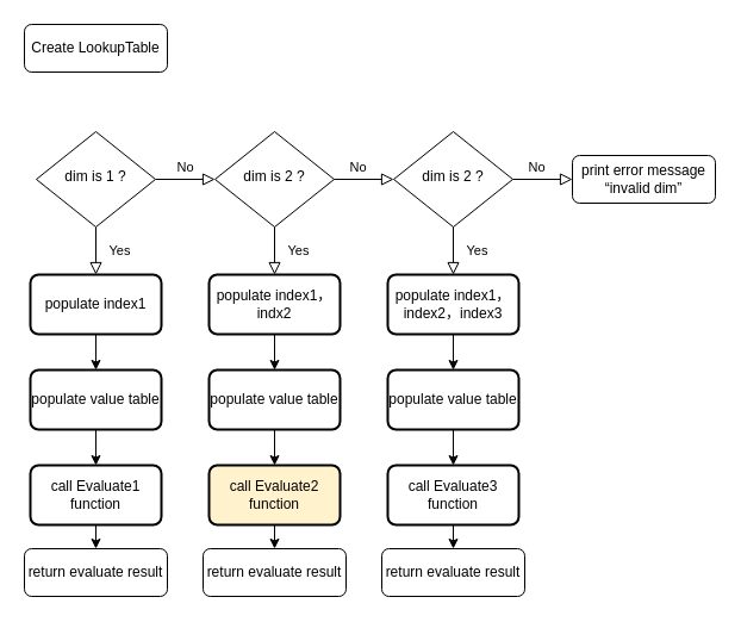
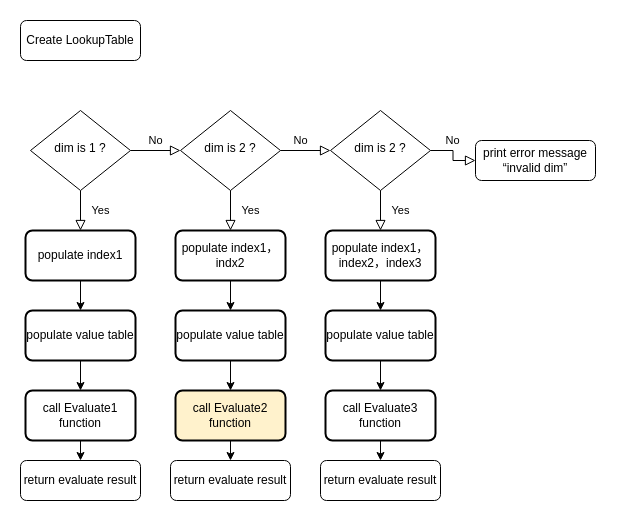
  <mxCell id="0" />
  <mxCell id="1" parent="0" />
  <mxCell id="2" value="Create LookupTable" style="rounded=1;whiteSpace=wrap;html=1;fontSize=12;glass=0;strokeWidth=1;shadow=0;" parent="1" vertex="1"><mxGeometry x="20" y="20" width="120" height="40" as="geometry" /></mxCell>
  <mxCell id="3" value="Yes" style="rounded=0;html=1;jettySize=auto;orthogonalLoop=1;fontSize=11;endArrow=block;endFill=0;endSize=8;strokeWidth=1;shadow=0;labelBackgroundColor=none;edgeStyle=orthogonalEdgeStyle;entryX=0.5;entryY=0;entryDx=0;entryDy=0;" parent="1" source="5" target="15" edge="1"><mxGeometry y="20" relative="1" as="geometry"><mxPoint as="offset" /><mxPoint x="80" y="230" as="targetPoint" /></mxGeometry></mxCell>
  <mxCell id="4" value="No" style="edgeStyle=orthogonalEdgeStyle;rounded=0;html=1;jettySize=auto;orthogonalLoop=1;fontSize=11;endArrow=block;endFill=0;endSize=8;strokeWidth=1;shadow=0;labelBackgroundColor=none;entryX=0;entryY=0.5;entryDx=0;entryDy=0;" parent="1" source="5" target="7" edge="1"><mxGeometry y="10" relative="1" as="geometry"><mxPoint as="offset" /><mxPoint x="180" y="150" as="targetPoint" /></mxGeometry></mxCell>
  <mxCell id="5" value="dim is 1 ?" style="rhombus;whiteSpace=wrap;html=1;shadow=0;fontFamily=Helvetica;fontSize=12;align=center;strokeWidth=1;spacing=6;spacingTop=-4;" parent="1" vertex="1"><mxGeometry x="30" y="110" width="100" height="80" as="geometry" /></mxCell>
  <mxCell id="6" value="return evaluate result" style="rounded=1;whiteSpace=wrap;html=1;fontSize=12;glass=0;strokeWidth=1;shadow=0;" parent="1" vertex="1"><mxGeometry x="20" y="460" width="120" height="40" as="geometry" /></mxCell>
  <mxCell id="7" value="dim is 2 ?" style="rhombus;whiteSpace=wrap;html=1;shadow=0;fontFamily=Helvetica;fontSize=12;align=center;strokeWidth=1;spacing=6;spacingTop=-4;" vertex="1" parent="1"><mxGeometry x="180" y="110" width="100" height="80" as="geometry" /></mxCell>
  <mxCell id="8" value="Yes" style="rounded=0;html=1;jettySize=auto;orthogonalLoop=1;fontSize=11;endArrow=block;endFill=0;endSize=8;strokeWidth=1;shadow=0;labelBackgroundColor=none;edgeStyle=orthogonalEdgeStyle;exitX=0.5;exitY=1;exitDx=0;exitDy=0;entryX=0.5;entryY=0;entryDx=0;entryDy=0;" edge="1" parent="1" source="7" target="22"><mxGeometry y="20" relative="1" as="geometry"><mxPoint as="offset" /><mxPoint x="229.89" y="190" as="sourcePoint" /><mxPoint x="229.89" y="230" as="targetPoint" /></mxGeometry></mxCell>
  <mxCell id="9" value="No" style="edgeStyle=orthogonalEdgeStyle;rounded=0;html=1;jettySize=auto;orthogonalLoop=1;fontSize=11;endArrow=block;endFill=0;endSize=8;strokeWidth=1;shadow=0;labelBackgroundColor=none;entryX=0;entryY=0.5;entryDx=0;entryDy=0;exitX=1;exitY=0.5;exitDx=0;exitDy=0;" edge="1" parent="1" source="7" target="10"><mxGeometry x="-0.203" y="10" relative="1" as="geometry"><mxPoint as="offset" /><mxPoint x="280" y="149.83" as="sourcePoint" /><mxPoint x="330" y="149.83" as="targetPoint" /></mxGeometry></mxCell>
  <mxCell id="10" value="dim is 2 ?" style="rhombus;whiteSpace=wrap;html=1;shadow=0;fontFamily=Helvetica;fontSize=12;align=center;strokeWidth=1;spacing=6;spacingTop=-4;" vertex="1" parent="1"><mxGeometry x="330" y="110" width="100" height="80" as="geometry" /></mxCell>
  <mxCell id="11" value="Yes" style="rounded=0;html=1;jettySize=auto;orthogonalLoop=1;fontSize=11;endArrow=block;endFill=0;endSize=8;strokeWidth=1;shadow=0;labelBackgroundColor=none;edgeStyle=orthogonalEdgeStyle;exitX=0.5;exitY=1;exitDx=0;exitDy=0;entryX=0.5;entryY=0;entryDx=0;entryDy=0;" edge="1" parent="1" source="10" target="29"><mxGeometry y="20" relative="1" as="geometry"><mxPoint as="offset" /><mxPoint x="379.89" y="190" as="sourcePoint" /><mxPoint x="379.89" y="230" as="targetPoint" /></mxGeometry></mxCell>
  <mxCell id="12" value="No" style="edgeStyle=orthogonalEdgeStyle;rounded=0;html=1;jettySize=auto;orthogonalLoop=1;fontSize=11;endArrow=block;endFill=0;endSize=8;strokeWidth=1;shadow=0;labelBackgroundColor=none;entryX=0;entryY=0.5;entryDx=0;entryDy=0;exitX=1;exitY=0.5;exitDx=0;exitDy=0;" edge="1" parent="1" source="10" target="13"><mxGeometry x="-0.203" y="10" relative="1" as="geometry"><mxPoint as="offset" /><mxPoint x="430" y="149.83" as="sourcePoint" /><mxPoint x="480" y="149.83" as="targetPoint" /></mxGeometry></mxCell>
- <mxCell id="13" value="print error message “invalid dim”" style="rounded=1;whiteSpace=wrap;html=1;fontSize=12;glass=0;strokeWidth=1;shadow=0;" vertex="1" parent="1"><mxGeometry x="480" y="130" width="120" height="40" as="geometry" /></mxCell>
+ <mxCell id="13" value="print error message “invalid dim”" style="rounded=1;whiteSpace=wrap;html=1;fontSize=12;glass=0;strokeWidth=1;shadow=0;" vertex="1" parent="1"><mxGeometry x="475" y="140" width="120" height="40" as="geometry" /></mxCell>
  <mxCell id="14" style="edgeStyle=orthogonalEdgeStyle;rounded=0;orthogonalLoop=1;jettySize=auto;html=1;exitX=0.5;exitY=1;exitDx=0;exitDy=0;entryX=0.5;entryY=0;entryDx=0;entryDy=0;" edge="1" parent="1" source="15" target="17"><mxGeometry relative="1" as="geometry" /></mxCell>
  <mxCell id="15" value="populate index1" style="rounded=1;whiteSpace=wrap;html=1;absoluteArcSize=1;arcSize=14;strokeWidth=2;" vertex="1" parent="1"><mxGeometry x="25" y="230" width="110" height="50" as="geometry" /></mxCell>
  <mxCell id="16" style="edgeStyle=orthogonalEdgeStyle;rounded=0;orthogonalLoop=1;jettySize=auto;html=1;exitX=0.5;exitY=1;exitDx=0;exitDy=0;entryX=0.5;entryY=0;entryDx=0;entryDy=0;" edge="1" parent="1" source="17" target="19"><mxGeometry relative="1" as="geometry" /></mxCell>
  <mxCell id="17" value="populate value table" style="rounded=1;whiteSpace=wrap;html=1;absoluteArcSize=1;arcSize=14;strokeWidth=2;" vertex="1" parent="1"><mxGeometry x="25" y="310" width="110" height="50" as="geometry" /></mxCell>
  <mxCell id="18" style="edgeStyle=orthogonalEdgeStyle;rounded=0;orthogonalLoop=1;jettySize=auto;html=1;exitX=0.5;exitY=1;exitDx=0;exitDy=0;entryX=0.5;entryY=0;entryDx=0;entryDy=0;" edge="1" parent="1" source="19" target="6"><mxGeometry relative="1" as="geometry" /></mxCell>
  <mxCell id="19" value="call Evaluate1 function" style="rounded=1;whiteSpace=wrap;html=1;absoluteArcSize=1;arcSize=14;strokeWidth=2;" vertex="1" parent="1"><mxGeometry x="25" y="390" width="110" height="50" as="geometry" /></mxCell>
  <mxCell id="20" value="return evaluate result" style="rounded=1;whiteSpace=wrap;html=1;fontSize=12;glass=0;strokeWidth=1;shadow=0;" vertex="1" parent="1"><mxGeometry x="170" y="460" width="120" height="40" as="geometry" /></mxCell>
  <mxCell id="21" style="edgeStyle=orthogonalEdgeStyle;rounded=0;orthogonalLoop=1;jettySize=auto;html=1;exitX=0.5;exitY=1;exitDx=0;exitDy=0;entryX=0.5;entryY=0;entryDx=0;entryDy=0;" edge="1" parent="1" source="22" target="24"><mxGeometry relative="1" as="geometry" /></mxCell>
  <mxCell id="22" value="populate index1，indx2" style="rounded=1;whiteSpace=wrap;html=1;absoluteArcSize=1;arcSize=14;strokeWidth=2;" vertex="1" parent="1"><mxGeometry x="175" y="230" width="110" height="50" as="geometry" /></mxCell>
  <mxCell id="23" style="edgeStyle=orthogonalEdgeStyle;rounded=0;orthogonalLoop=1;jettySize=auto;html=1;exitX=0.5;exitY=1;exitDx=0;exitDy=0;entryX=0.5;entryY=0;entryDx=0;entryDy=0;" edge="1" parent="1" source="24" target="26"><mxGeometry relative="1" as="geometry" /></mxCell>
  <mxCell id="24" value="populate value table" style="rounded=1;whiteSpace=wrap;html=1;absoluteArcSize=1;arcSize=14;strokeWidth=2;" vertex="1" parent="1"><mxGeometry x="175" y="310" width="110" height="50" as="geometry" /></mxCell>
  <mxCell id="25" style="edgeStyle=orthogonalEdgeStyle;rounded=0;orthogonalLoop=1;jettySize=auto;html=1;exitX=0.5;exitY=1;exitDx=0;exitDy=0;entryX=0.5;entryY=0;entryDx=0;entryDy=0;" edge="1" parent="1" source="26" target="20"><mxGeometry relative="1" as="geometry" /></mxCell>
  <mxCell id="26" value="call Evaluate2 function" style="rounded=1;whiteSpace=wrap;html=1;absoluteArcSize=1;arcSize=14;strokeWidth=2;fillColor=#fff2cc;" vertex="1" parent="1"><mxGeometry x="175" y="390" width="110" height="50" as="geometry" /></mxCell>
  <mxCell id="27" value="return evaluate result" style="rounded=1;whiteSpace=wrap;html=1;fontSize=12;glass=0;strokeWidth=1;shadow=0;" vertex="1" parent="1"><mxGeometry x="320" y="460" width="120" height="40" as="geometry" /></mxCell>
  <mxCell id="28" style="edgeStyle=orthogonalEdgeStyle;rounded=0;orthogonalLoop=1;jettySize=auto;html=1;exitX=0.5;exitY=1;exitDx=0;exitDy=0;entryX=0.5;entryY=0;entryDx=0;entryDy=0;" edge="1" parent="1" source="29" target="31"><mxGeometry relative="1" as="geometry" /></mxCell>
  <mxCell id="29" value="populate index1，index2，index3" style="rounded=1;whiteSpace=wrap;html=1;absoluteArcSize=1;arcSize=14;strokeWidth=2;" vertex="1" parent="1"><mxGeometry x="325" y="230" width="110" height="50" as="geometry" /></mxCell>
  <mxCell id="30" style="edgeStyle=orthogonalEdgeStyle;rounded=0;orthogonalLoop=1;jettySize=auto;html=1;exitX=0.5;exitY=1;exitDx=0;exitDy=0;entryX=0.5;entryY=0;entryDx=0;entryDy=0;" edge="1" parent="1" source="31" target="33"><mxGeometry relative="1" as="geometry" /></mxCell>
  <mxCell id="31" value="populate value table" style="rounded=1;whiteSpace=wrap;html=1;absoluteArcSize=1;arcSize=14;strokeWidth=2;" vertex="1" parent="1"><mxGeometry x="325" y="310" width="110" height="50" as="geometry" /></mxCell>
  <mxCell id="32" style="edgeStyle=orthogonalEdgeStyle;rounded=0;orthogonalLoop=1;jettySize=auto;html=1;exitX=0.5;exitY=1;exitDx=0;exitDy=0;entryX=0.5;entryY=0;entryDx=0;entryDy=0;" edge="1" parent="1" source="33" target="27"><mxGeometry relative="1" as="geometry" /></mxCell>
  <mxCell id="33" value="call Evaluate3 function" style="rounded=1;whiteSpace=wrap;html=1;absoluteArcSize=1;arcSize=14;strokeWidth=2;" vertex="1" parent="1"><mxGeometry x="325" y="390" width="110" height="50" as="geometry" /></mxCell>
